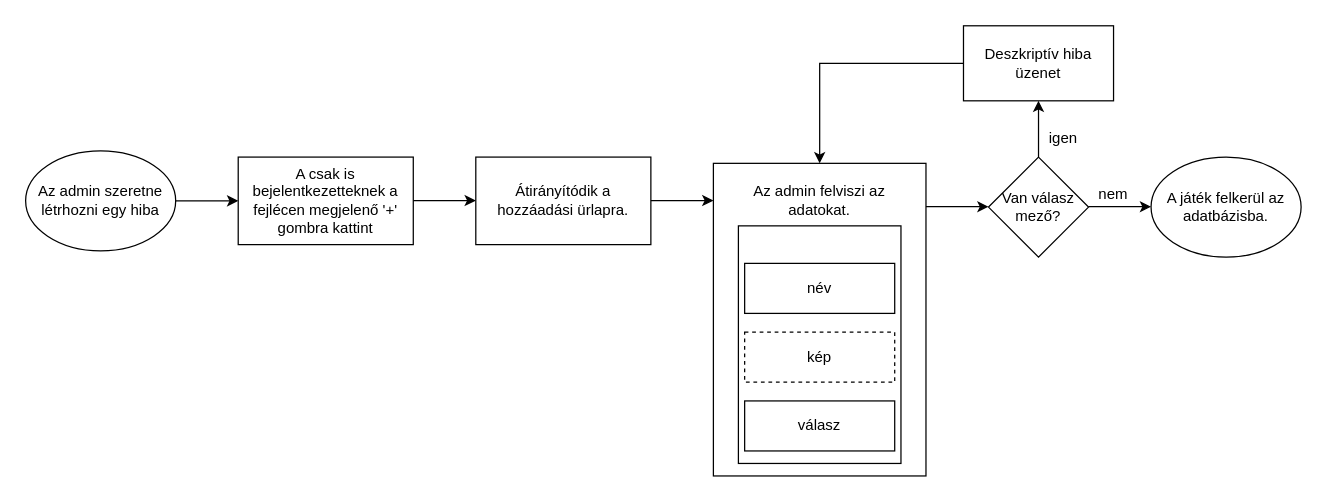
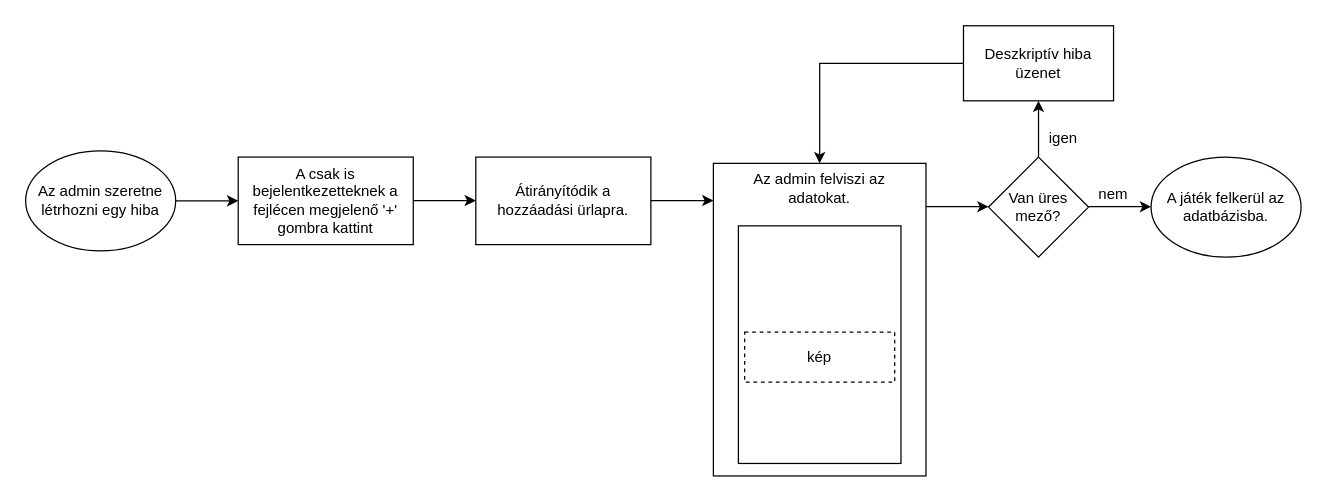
  <mxCell id="0" />
  <mxCell id="1" parent="0" />
  <mxCell id="2" value="Az admin szeretne létrhozni egy hiba" style="ellipse;whiteSpace=wrap;html=1;" parent="1" vertex="1"><mxGeometry x="20" y="120" width="120" height="80" as="geometry" /></mxCell>
  <mxCell id="3" value="A csak is bejelentkezetteknek a fejlécen megjelenő '+' gombra kattint" style="rounded=0;whiteSpace=wrap;html=1;" parent="1" vertex="1"><mxGeometry x="190" y="125" width="140" height="70" as="geometry" /></mxCell>
  <mxCell id="4" value="" style="endArrow=classic;html=1;rounded=0;exitX=1;exitY=0.5;exitDx=0;exitDy=0;entryX=0;entryY=0.5;entryDx=0;entryDy=0;" parent="1" source="2" target="3" edge="1"><mxGeometry width="50" height="50" relative="1" as="geometry"><mxPoint x="120" y="360" as="sourcePoint" /><mxPoint x="170" y="310" as="targetPoint" /></mxGeometry></mxCell>
  <mxCell id="5" value="" style="endArrow=classic;html=1;rounded=0;exitX=1;exitY=0.5;exitDx=0;exitDy=0;entryX=0;entryY=0.5;entryDx=0;entryDy=0;" parent="1" edge="1"><mxGeometry width="50" height="50" relative="1" as="geometry"><mxPoint x="330" y="159.77" as="sourcePoint" /><mxPoint x="380" y="159.77" as="targetPoint" /></mxGeometry></mxCell>
  <mxCell id="6" value="Átirányítódik a hozzáadási ürlapra." style="rounded=0;whiteSpace=wrap;html=1;" parent="1" vertex="1"><mxGeometry x="380" y="125" width="140" height="70" as="geometry" /></mxCell>
  <mxCell id="7" value="" style="endArrow=classic;html=1;rounded=0;exitX=1;exitY=0.5;exitDx=0;exitDy=0;entryX=0;entryY=0.5;entryDx=0;entryDy=0;" parent="1" edge="1"><mxGeometry width="50" height="50" relative="1" as="geometry"><mxPoint x="520" y="159.77" as="sourcePoint" /><mxPoint x="570" y="159.77" as="targetPoint" /></mxGeometry></mxCell>
  <mxCell id="8" value="" style="rounded=0;whiteSpace=wrap;html=1;" parent="1" vertex="1"><mxGeometry x="570" y="130" width="170" height="250" as="geometry" /></mxCell>
  <mxCell id="9" value="" style="endArrow=classic;html=1;rounded=0;exitX=1;exitY=0.5;exitDx=0;exitDy=0;entryX=0;entryY=0.5;entryDx=0;entryDy=0;" parent="1" edge="1"><mxGeometry width="50" height="50" relative="1" as="geometry"><mxPoint x="740" y="164.71" as="sourcePoint" /><mxPoint x="790" y="164.71" as="targetPoint" /></mxGeometry></mxCell>
- <mxCell id="10" value="Van válasz mező?" style="rhombus;whiteSpace=wrap;html=1;" parent="1" vertex="1"><mxGeometry x="790" y="125" width="80" height="80" as="geometry" /></mxCell>
+ <mxCell id="10" value="Van üres mező?" style="rhombus;whiteSpace=wrap;html=1;" parent="1" vertex="1"><mxGeometry x="790" y="125" width="80" height="80" as="geometry" /></mxCell>
  <mxCell id="11" value="" style="endArrow=classic;html=1;rounded=0;exitX=0.5;exitY=0;exitDx=0;exitDy=0;" parent="1" source="10" edge="1"><mxGeometry width="50" height="50" relative="1" as="geometry"><mxPoint x="800" y="70" as="sourcePoint" /><mxPoint x="830" y="80" as="targetPoint" /></mxGeometry></mxCell>
  <mxCell id="12" value="Deszkriptív hiba üzenet" style="rounded=0;whiteSpace=wrap;html=1;" parent="1" vertex="1"><mxGeometry x="770" y="20" width="120" height="60" as="geometry" /></mxCell>
  <mxCell id="13" value="" style="endArrow=classic;html=1;rounded=0;exitX=0;exitY=0.5;exitDx=0;exitDy=0;entryX=0.5;entryY=0;entryDx=0;entryDy=0;" parent="1" source="12" target="8" edge="1"><mxGeometry width="50" height="50" relative="1" as="geometry"><mxPoint x="630" y="80" as="sourcePoint" /><mxPoint x="630" y="40" as="targetPoint" /><Array as="points"><mxPoint x="655" y="50" /></Array></mxGeometry></mxCell>
  <mxCell id="14" value="igen" style="text;html=1;strokeColor=none;fillColor=none;align=center;verticalAlign=middle;whiteSpace=wrap;rounded=0;" parent="1" vertex="1"><mxGeometry x="820" y="95" width="60" height="30" as="geometry" /></mxCell>
  <mxCell id="15" value="nem" style="text;html=1;strokeColor=none;fillColor=none;align=center;verticalAlign=middle;whiteSpace=wrap;rounded=0;" parent="1" vertex="1"><mxGeometry x="860" y="140" width="60" height="30" as="geometry" /></mxCell>
  <mxCell id="16" value="A játék felkerül az adatbázisba." style="ellipse;whiteSpace=wrap;html=1;" parent="1" vertex="1"><mxGeometry x="920" y="125" width="120" height="80" as="geometry" /></mxCell>
- <mxCell id="17" value="Az admin felviszi az adatokat." style="text;html=1;strokeColor=none;fillColor=none;align=center;verticalAlign=middle;whiteSpace=wrap;rounded=0;" parent="1" vertex="1"><mxGeometry x="600" y="145" width="110" height="30" as="geometry" /></mxCell>
+ <mxCell id="17" value="Az admin felviszi az adatokat." style="text;html=1;strokeColor=none;fillColor=none;align=center;verticalAlign=middle;whiteSpace=wrap;rounded=0;" parent="1" vertex="1"><mxGeometry x="600" y="135" width="110" height="30" as="geometry" /></mxCell>
  <mxCell id="18" value="" style="rounded=0;whiteSpace=wrap;html=1;" vertex="1" parent="1"><mxGeometry x="590" y="180" width="130" height="190" as="geometry" /></mxCell>
- <mxCell id="19" value="név" style="rounded=0;whiteSpace=wrap;html=1;" parent="1" vertex="1"><mxGeometry x="595" y="210" width="120" height="40" as="geometry" /></mxCell>
  <mxCell id="20" value="kép" style="rounded=0;whiteSpace=wrap;html=1;dashed=1;" parent="1" vertex="1"><mxGeometry x="595" y="265" width="120" height="40" as="geometry" /></mxCell>
- <mxCell id="21" value="válasz" style="rounded=0;whiteSpace=wrap;html=1;" parent="1" vertex="1"><mxGeometry x="595" y="320" width="120" height="40" as="geometry" /></mxCell>
  <mxCell id="22" value="" style="endArrow=classic;html=1;rounded=0;exitX=1;exitY=0.5;exitDx=0;exitDy=0;entryX=0;entryY=0.5;entryDx=0;entryDy=0;" edge="1" parent="1"><mxGeometry width="50" height="50" relative="1" as="geometry"><mxPoint x="870" y="164.71" as="sourcePoint" /><mxPoint x="920" y="164.71" as="targetPoint" /></mxGeometry></mxCell>
